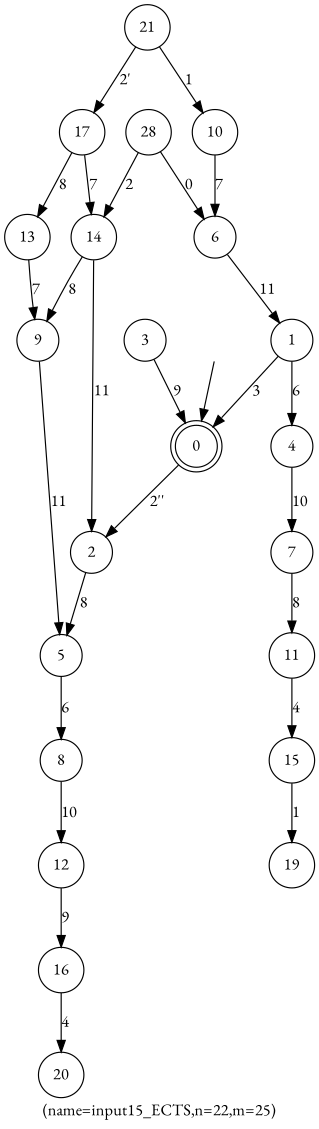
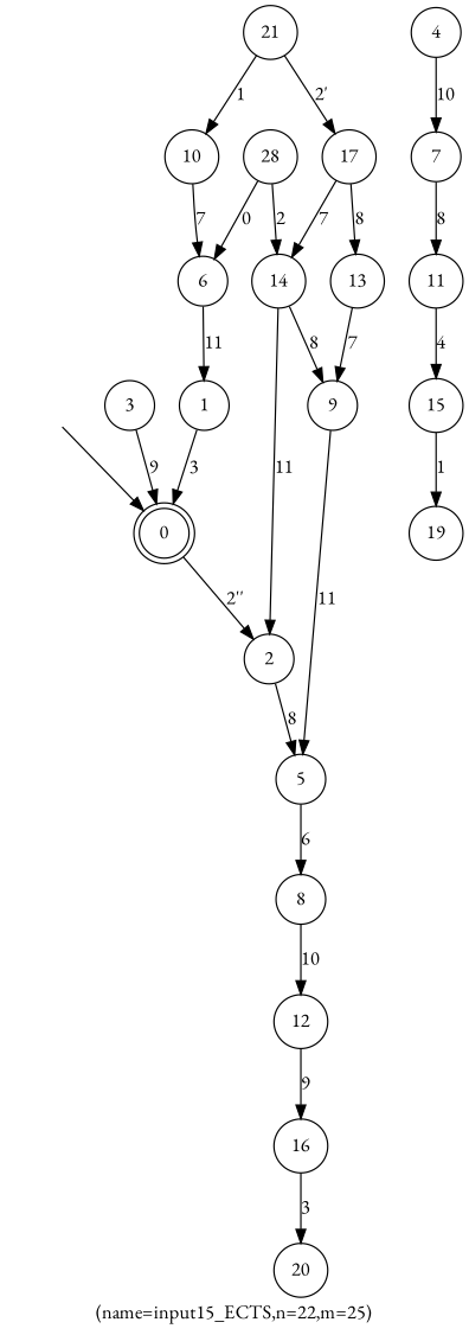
  digraph {
    fontname="EB Garamond"
    label="(name=input15_ECTS,n=22,m=25)"
    node [fontname="EB Garamond" shape=circle]
    edge [fontname="EB Garamond"]
    _nil [style=invis shape=""]
    0 [shape=doublecircle]
    2
    1
    4
    5
    n7 [label=28]
    6
    14
    9
    15
    19
    21
    10
    17
    13
    7
    11
    16
    20
    3
    8
    12
    _nil -> 0
    0 -> 2 [label="2''"]
    2 -> 5 [label=8]
    1 -> 0 [label=3]
-   1 -> 4 [label=6]
    4 -> 7 [label=10]
    5 -> 8 [label=6]
    n7 -> 6 [label=0]
    n7 -> 14 [label=2]
    6 -> 1 [label=11]
    14 -> 2 [label=11]
    14 -> 9 [label=8]
    9 -> 5 [label=11]
    15 -> 19 [label=1]
    21 -> 10 [label=1]
    21 -> 17 [label="2'"]
    10 -> 6 [label=7]
    17 -> 14 [label=7]
    17 -> 13 [label=8]
    13 -> 9 [label=7]
    7 -> 11 [label=8]
    11 -> 15 [label=4]
-   16 -> 20 [label=4]
+   16 -> 20 [label=3]
    3 -> 0 [label=9]
    8 -> 12 [label=10]
    12 -> 16 [label=9]
  }
